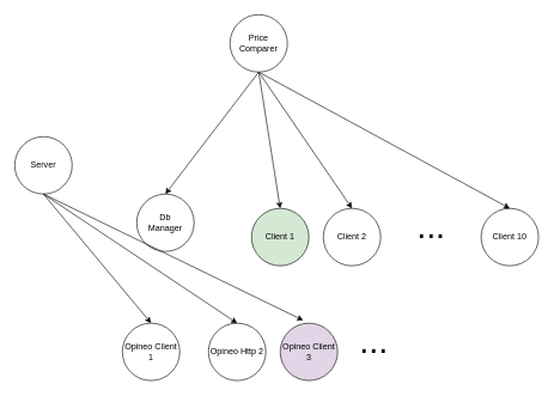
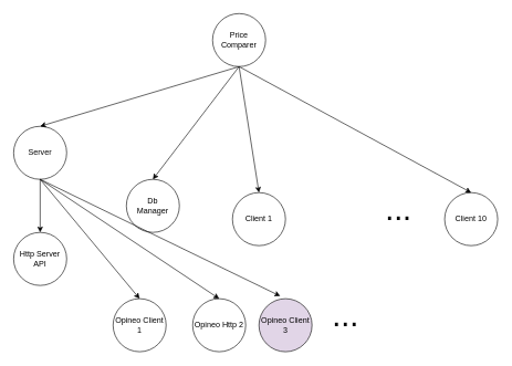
  <mxCell id="0" />
  <mxCell id="1" parent="0" />
- <mxCell id="2" value="Client 2" style="ellipse;whiteSpace=wrap;html=1;aspect=fixed;" vertex="1" parent="1"><mxGeometry x="450" y="290" width="80" height="80" as="geometry" /></mxCell>
- <mxCell id="3" value="Client 1" style="ellipse;whiteSpace=wrap;html=1;aspect=fixed;fillColor=#d5e8d4;" vertex="1" parent="1"><mxGeometry x="350" y="290" width="80" height="80" as="geometry" /></mxCell>
+ <mxCell id="3" value="Client 1" style="ellipse;whiteSpace=wrap;html=1;aspect=fixed;" vertex="1" parent="1"><mxGeometry x="350" y="290" width="80" height="80" as="geometry" /></mxCell>
  <mxCell id="4" value="Price Comparer" style="ellipse;whiteSpace=wrap;html=1;aspect=fixed;" vertex="1" parent="1"><mxGeometry x="320" y="20" width="80" height="80" as="geometry" /></mxCell>
  <mxCell id="5" value="Server" style="ellipse;whiteSpace=wrap;html=1;aspect=fixed;" vertex="1" parent="1"><mxGeometry x="20" y="190" width="80" height="80" as="geometry" /></mxCell>
  <mxCell id="6" value="Client 10" style="ellipse;whiteSpace=wrap;html=1;aspect=fixed;" vertex="1" parent="1"><mxGeometry x="670" y="290" width="80" height="80" as="geometry" /></mxCell>
  <mxCell id="7" value="&lt;font style=&quot;font-size: 48px&quot;&gt;...&lt;/font&gt;" style="text;html=1;align=center;verticalAlign=middle;resizable=0;points=[];autosize=1;" vertex="1" parent="1"><mxGeometry x="570" y="300" width="60" height="30" as="geometry" /></mxCell>
+ <mxCell id="8" value="" style="endArrow=classic;html=1;exitX=0.5;exitY=1;exitDx=0;exitDy=0;entryX=0.5;entryY=0;entryDx=0;entryDy=0;" edge="1" parent="1" source="4" target="5"><mxGeometry width="50" height="50" relative="1" as="geometry"><mxPoint x="340" y="370" as="sourcePoint" /><mxPoint x="390" y="320" as="targetPoint" /></mxGeometry></mxCell>
  <mxCell id="9" value="" style="endArrow=classic;html=1;" edge="1" parent="1"><mxGeometry width="50" height="50" relative="1" as="geometry"><mxPoint x="360" y="100" as="sourcePoint" /><mxPoint x="390" y="290" as="targetPoint" /></mxGeometry></mxCell>
- <mxCell id="10" value="" style="endArrow=classic;html=1;exitX=0.5;exitY=1;exitDx=0;exitDy=0;entryX=0.5;entryY=0;entryDx=0;entryDy=0;" edge="1" parent="1" source="4" target="2"><mxGeometry width="50" height="50" relative="1" as="geometry"><mxPoint x="340" y="370" as="sourcePoint" /><mxPoint x="390" y="320" as="targetPoint" /></mxGeometry></mxCell>
  <mxCell id="11" value="" style="endArrow=classic;html=1;exitX=0.5;exitY=1;exitDx=0;exitDy=0;entryX=0.5;entryY=0;entryDx=0;entryDy=0;" edge="1" parent="1" source="4" target="6"><mxGeometry width="50" height="50" relative="1" as="geometry"><mxPoint x="340" y="370" as="sourcePoint" /><mxPoint x="390" y="320" as="targetPoint" /></mxGeometry></mxCell>
  <mxCell id="12" value="Db&lt;br&gt;Manager" style="ellipse;whiteSpace=wrap;html=1;aspect=fixed;" vertex="1" parent="1"><mxGeometry x="190" y="270" width="80" height="80" as="geometry" /></mxCell>
  <mxCell id="13" value="" style="endArrow=classic;html=1;entryX=0.5;entryY=0;entryDx=0;entryDy=0;" edge="1" parent="1" target="12"><mxGeometry width="50" height="50" relative="1" as="geometry"><mxPoint x="360" y="100" as="sourcePoint" /><mxPoint x="390" y="320" as="targetPoint" /></mxGeometry></mxCell>
+ <mxCell id="14" value="Http Server API" style="ellipse;whiteSpace=wrap;html=1;aspect=fixed;" vertex="1" parent="1"><mxGeometry x="20" y="350" width="80" height="80" as="geometry" /></mxCell>
+ <mxCell id="15" value="" style="endArrow=classic;html=1;exitX=0.5;exitY=1;exitDx=0;exitDy=0;entryX=0.5;entryY=0;entryDx=0;entryDy=0;" edge="1" parent="1" source="5" target="14"><mxGeometry width="50" height="50" relative="1" as="geometry"><mxPoint x="340" y="370" as="sourcePoint" /><mxPoint x="390" y="320" as="targetPoint" /></mxGeometry></mxCell>
  <mxCell id="16" value="Opineo Client 1" style="ellipse;whiteSpace=wrap;html=1;aspect=fixed;" vertex="1" parent="1"><mxGeometry x="170" y="450" width="80" height="80" as="geometry" /></mxCell>
  <mxCell id="17" value="Opineo Http 2" style="ellipse;whiteSpace=wrap;html=1;aspect=fixed;" vertex="1" parent="1"><mxGeometry x="290" y="450" width="80" height="80" as="geometry" /></mxCell>
  <mxCell id="18" value="Opineo Client 3" style="ellipse;whiteSpace=wrap;html=1;aspect=fixed;fillColor=#e1d5e7;" vertex="1" parent="1"><mxGeometry x="390" y="450" width="80" height="80" as="geometry" /></mxCell>
  <mxCell id="19" value="&lt;font style=&quot;font-size: 48px&quot;&gt;...&lt;/font&gt;" style="text;html=1;align=center;verticalAlign=middle;resizable=0;points=[];autosize=1;" vertex="1" parent="1"><mxGeometry x="490" y="460" width="60" height="30" as="geometry" /></mxCell>
  <mxCell id="20" value="" style="endArrow=classic;html=1;entryX=0.5;entryY=0;entryDx=0;entryDy=0;" edge="1" parent="1" target="16"><mxGeometry width="50" height="50" relative="1" as="geometry"><mxPoint x="60" y="270" as="sourcePoint" /><mxPoint x="390" y="320" as="targetPoint" /></mxGeometry></mxCell>
  <mxCell id="21" value="" style="endArrow=classic;html=1;exitX=0.5;exitY=1;exitDx=0;exitDy=0;entryX=0.5;entryY=0;entryDx=0;entryDy=0;" edge="1" parent="1" source="5" target="17"><mxGeometry width="50" height="50" relative="1" as="geometry"><mxPoint x="340" y="370" as="sourcePoint" /><mxPoint x="390" y="320" as="targetPoint" /></mxGeometry></mxCell>
  <mxCell id="22" value="" style="endArrow=classic;html=1;entryX=0.4;entryY=-0.05;entryDx=0;entryDy=0;entryPerimeter=0;" edge="1" parent="1" target="18"><mxGeometry width="50" height="50" relative="1" as="geometry"><mxPoint x="60" y="270" as="sourcePoint" /><mxPoint x="390" y="320" as="targetPoint" /></mxGeometry></mxCell>
